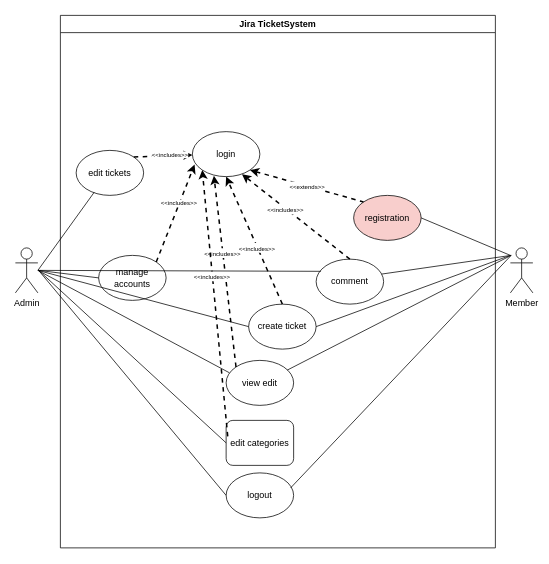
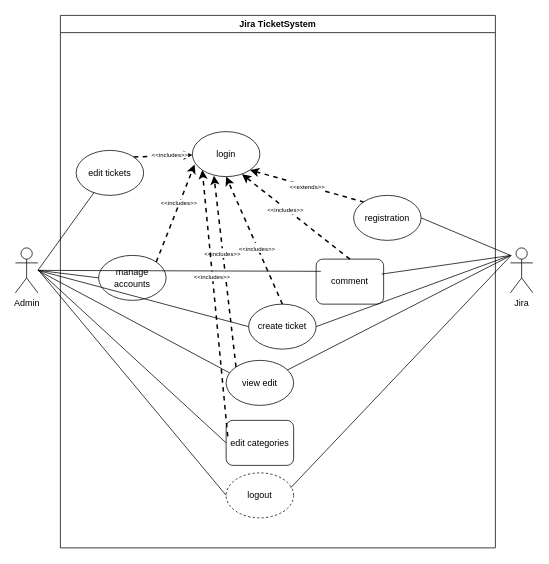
  <mxCell id="0" />
  <mxCell id="1" parent="0" />
  <mxCell id="2" value="Jira TicketSystem" style="swimlane;" vertex="1" parent="1"><mxGeometry x="80" y="20" width="580" height="710" as="geometry" /></mxCell>
  <mxCell id="3" value="create ticket" style="ellipse;whiteSpace=wrap;html=1;" vertex="1" parent="2"><mxGeometry x="251" y="385" width="90" height="60" as="geometry" /></mxCell>
  <mxCell id="4" value="view edit" style="ellipse;whiteSpace=wrap;html=1;" vertex="1" parent="2"><mxGeometry x="221" y="460" width="90" height="60" as="geometry" /></mxCell>
  <mxCell id="5" value="login" style="ellipse;whiteSpace=wrap;html=1;" vertex="1" parent="2"><mxGeometry x="176" y="155" width="90" height="60" as="geometry" /></mxCell>
- <mxCell id="6" value="registration" style="ellipse;whiteSpace=wrap;html=1;fillColor=#f8cecc;" vertex="1" parent="2"><mxGeometry x="391" y="240" width="90" height="60" as="geometry" /></mxCell>
+ <mxCell id="6" value="registration" style="ellipse;whiteSpace=wrap;html=1;" vertex="1" parent="2"><mxGeometry x="391" y="240" width="90" height="60" as="geometry" /></mxCell>
  <mxCell id="7" value="&lt;font style=&quot;font-size: 8px&quot;&gt;&amp;lt;&amp;lt;extends&amp;gt;&amp;gt;&lt;/font&gt;" style="endArrow=none;dashed=1;html=1;strokeWidth=2;entryX=0;entryY=0;entryDx=0;entryDy=0;exitX=1;exitY=1;exitDx=0;exitDy=0;startArrow=classic;startFill=1;" edge="1" parent="2" source="5" target="6"><mxGeometry width="50" height="50" relative="1" as="geometry"><mxPoint x="200" y="250" as="sourcePoint" /><mxPoint x="250" y="200" as="targetPoint" /></mxGeometry></mxCell>
  <mxCell id="8" value="edit tickets" style="ellipse;whiteSpace=wrap;html=1;" vertex="1" parent="2"><mxGeometry x="21" y="180" width="90" height="60" as="geometry" /></mxCell>
- <mxCell id="9" value="logout" style="ellipse;whiteSpace=wrap;html=1;" vertex="1" parent="2"><mxGeometry x="221" y="610" width="90" height="60" as="geometry" /></mxCell>
- <mxCell id="10" value="comment" style="ellipse;whiteSpace=wrap;html=1;" vertex="1" parent="2"><mxGeometry x="341" y="325" width="90" height="60" as="geometry" /></mxCell>
+ <mxCell id="9" value="logout" style="ellipse;whiteSpace=wrap;html=1;dashed=1;" vertex="1" parent="2"><mxGeometry x="221" y="610" width="90" height="60" as="geometry" /></mxCell>
+ <mxCell id="10" value="comment" style="whiteSpace=wrap;html=1;rounded=1;" vertex="1" parent="2"><mxGeometry x="341" y="325" width="90" height="60" as="geometry" /></mxCell>
  <mxCell id="11" value="manage accounts" style="ellipse;whiteSpace=wrap;html=1;" vertex="1" parent="2"><mxGeometry x="51" y="320" width="90" height="60" as="geometry" /></mxCell>
  <mxCell id="12" value="edit categories" style="whiteSpace=wrap;html=1;rounded=1;" vertex="1" parent="2"><mxGeometry x="221" y="540" width="90" height="60" as="geometry" /></mxCell>
  <mxCell id="13" value="" style="endArrow=classic;dashed=1;html=1;strokeWidth=2;entryX=0.319;entryY=0.981;entryDx=0;entryDy=0;exitX=0;exitY=0;exitDx=0;exitDy=0;endFill=1;entryPerimeter=0;" edge="1" parent="2" source="4" target="5"><mxGeometry width="50" height="50" relative="1" as="geometry"><mxPoint x="110" y="280" as="sourcePoint" /><mxPoint x="160" y="230" as="targetPoint" /></mxGeometry></mxCell>
  <mxCell id="14" value="&lt;font style=&quot;font-size: 8px&quot;&gt;&amp;lt;&amp;lt;includes&amp;gt;&amp;gt;&lt;/font&gt;" style="edgeLabel;html=1;align=center;verticalAlign=middle;resizable=0;points=[];" vertex="1" connectable="0" parent="13"><mxGeometry x="0.203" y="2" relative="1" as="geometry"><mxPoint x="1" as="offset" /></mxGeometry></mxCell>
  <mxCell id="15" value="" style="endArrow=classic;dashed=1;html=1;strokeWidth=2;exitX=1;exitY=0;exitDx=0;exitDy=0;endFill=1;" edge="1" parent="2" source="8" target="5"><mxGeometry width="50" height="50" relative="1" as="geometry"><mxPoint x="161.0" y="377.96" as="sourcePoint" /><mxPoint x="223" y="140" as="targetPoint" /></mxGeometry></mxCell>
  <mxCell id="16" value="&lt;font style=&quot;font-size: 8px&quot;&gt;&amp;lt;&amp;lt;includes&amp;gt;&amp;gt;&lt;/font&gt;" style="edgeLabel;html=1;align=center;verticalAlign=middle;resizable=0;points=[];fontSize=6;" vertex="1" connectable="0" parent="15"><mxGeometry x="0.203" y="2" relative="1" as="geometry"><mxPoint x="1" as="offset" /></mxGeometry></mxCell>
  <mxCell id="17" value="" style="endArrow=classic;dashed=1;html=1;strokeWidth=2;exitX=0.5;exitY=0;exitDx=0;exitDy=0;endFill=1;entryX=0.735;entryY=0.947;entryDx=0;entryDy=0;entryPerimeter=0;" edge="1" parent="2" source="10" target="5"><mxGeometry width="50" height="50" relative="1" as="geometry"><mxPoint x="209.49" y="391.02" as="sourcePoint" /><mxPoint x="245.746" y="139.866" as="targetPoint" /></mxGeometry></mxCell>
  <mxCell id="18" value="&lt;font style=&quot;font-size: 8px&quot;&gt;&amp;lt;&amp;lt;includes&amp;gt;&amp;gt;&lt;/font&gt;" style="edgeLabel;html=1;align=center;verticalAlign=middle;resizable=0;points=[];" vertex="1" connectable="0" parent="17"><mxGeometry x="0.203" y="2" relative="1" as="geometry"><mxPoint x="1" as="offset" /></mxGeometry></mxCell>
  <mxCell id="19" value="" style="endArrow=classic;dashed=1;html=1;strokeWidth=2;entryX=0.5;entryY=1;entryDx=0;entryDy=0;startArrow=none;startFill=0;endFill=1;exitX=0.5;exitY=0;exitDx=0;exitDy=0;" edge="1" parent="2" source="3" target="5"><mxGeometry width="50" height="50" relative="1" as="geometry"><mxPoint x="100" y="220" as="sourcePoint" /><mxPoint x="160" y="260" as="targetPoint" /></mxGeometry></mxCell>
  <mxCell id="20" value="&lt;font style=&quot;font-size: 8px&quot;&gt;&amp;lt;&amp;lt;includes&amp;gt;&amp;gt;&lt;/font&gt;" style="edgeLabel;html=1;align=center;verticalAlign=middle;resizable=0;points=[];" vertex="1" connectable="0" parent="19"><mxGeometry x="-0.103" y="1" relative="1" as="geometry"><mxPoint as="offset" /></mxGeometry></mxCell>
  <mxCell id="21" value="" style="endArrow=classic;dashed=1;html=1;strokeWidth=2;exitX=1;exitY=0;exitDx=0;exitDy=0;endFill=1;entryX=0.033;entryY=0.733;entryDx=0;entryDy=0;entryPerimeter=0;" edge="1" parent="2" source="11" target="5"><mxGeometry width="50" height="50" relative="1" as="geometry"><mxPoint x="107.82" y="198.787" as="sourcePoint" /><mxPoint x="221.129" y="192.272" as="targetPoint" /></mxGeometry></mxCell>
  <mxCell id="22" value="&lt;font style=&quot;font-size: 8px&quot;&gt;&amp;lt;&amp;lt;includes&amp;gt;&amp;gt;&lt;/font&gt;" style="edgeLabel;html=1;align=center;verticalAlign=middle;resizable=0;points=[];fontSize=6;" vertex="1" connectable="0" parent="21"><mxGeometry x="0.203" y="2" relative="1" as="geometry"><mxPoint x="1" as="offset" /></mxGeometry></mxCell>
  <mxCell id="23" value="" style="endArrow=classic;dashed=1;html=1;strokeWidth=2;entryX=0;entryY=1;entryDx=0;entryDy=0;exitX=0.024;exitY=0.355;exitDx=0;exitDy=0;endFill=1;exitPerimeter=0;" edge="1" parent="2" source="12" target="5"><mxGeometry width="50" height="50" relative="1" as="geometry"><mxPoint x="244.058" y="478.869" as="sourcePoint" /><mxPoint x="234.058" y="211.131" as="targetPoint" /></mxGeometry></mxCell>
  <mxCell id="24" value="&lt;font style=&quot;font-size: 8px&quot;&gt;&amp;lt;&amp;lt;includes&amp;gt;&amp;gt;&lt;/font&gt;" style="edgeLabel;html=1;align=center;verticalAlign=middle;resizable=0;points=[];" vertex="1" connectable="0" parent="23"><mxGeometry x="0.203" y="2" relative="1" as="geometry"><mxPoint x="1" as="offset" /></mxGeometry></mxCell>
  <mxCell id="25" value="Admin&lt;br&gt;" style="shape=umlActor;verticalLabelPosition=bottom;verticalAlign=top;html=1;outlineConnect=0;" vertex="1" parent="1"><mxGeometry x="20" y="330" width="30" height="60" as="geometry" /></mxCell>
- <mxCell id="26" value="Member" style="shape=umlActor;verticalLabelPosition=bottom;verticalAlign=top;html=1;outlineConnect=0;" vertex="1" parent="1"><mxGeometry x="680" y="330" width="30" height="60" as="geometry" /></mxCell>
+ <mxCell id="26" value="Jira" style="shape=umlActor;verticalLabelPosition=bottom;verticalAlign=top;html=1;outlineConnect=0;" vertex="1" parent="1"><mxGeometry x="680" y="330" width="30" height="60" as="geometry" /></mxCell>
  <mxCell id="27" value="" style="endArrow=none;html=1;entryX=0;entryY=0.5;entryDx=0;entryDy=0;" edge="1" parent="1" target="3"><mxGeometry width="50" height="50" relative="1" as="geometry"><mxPoint x="50" y="360" as="sourcePoint" /><mxPoint x="240" y="430" as="targetPoint" /></mxGeometry></mxCell>
  <mxCell id="28" value="" style="endArrow=none;html=1;entryX=0.048;entryY=0.275;entryDx=0;entryDy=0;entryPerimeter=0;" edge="1" parent="1" target="4"><mxGeometry width="50" height="50" relative="1" as="geometry"><mxPoint x="50" y="360" as="sourcePoint" /><mxPoint x="220" y="450" as="targetPoint" /></mxGeometry></mxCell>
  <mxCell id="29" value="" style="endArrow=none;html=1;entryX=0.267;entryY=0.933;entryDx=0;entryDy=0;entryPerimeter=0;" edge="1" parent="1" target="8"><mxGeometry width="50" height="50" relative="1" as="geometry"><mxPoint x="50" y="360" as="sourcePoint" /><mxPoint x="150" y="540" as="targetPoint" /></mxGeometry></mxCell>
  <mxCell id="30" value="" style="endArrow=none;html=1;exitX=1;exitY=0.5;exitDx=0;exitDy=0;" edge="1" parent="1" source="6"><mxGeometry width="50" height="50" relative="1" as="geometry"><mxPoint x="270" y="470" as="sourcePoint" /><mxPoint x="680" y="340" as="targetPoint" /></mxGeometry></mxCell>
  <mxCell id="31" value="" style="endArrow=none;html=1;exitX=0.907;exitY=0.215;exitDx=0;exitDy=0;exitPerimeter=0;" edge="1" parent="1" source="4"><mxGeometry width="50" height="50" relative="1" as="geometry"><mxPoint x="270" y="490" as="sourcePoint" /><mxPoint x="681" y="340" as="targetPoint" /></mxGeometry></mxCell>
  <mxCell id="32" value="" style="endArrow=none;html=1;exitX=1;exitY=0.5;exitDx=0;exitDy=0;" edge="1" parent="1" source="3"><mxGeometry width="50" height="50" relative="1" as="geometry"><mxPoint x="310" y="410" as="sourcePoint" /><mxPoint x="680" y="340" as="targetPoint" /></mxGeometry></mxCell>
  <mxCell id="33" value="" style="endArrow=none;html=1;entryX=0;entryY=0.5;entryDx=0;entryDy=0;" edge="1" parent="1" target="9"><mxGeometry width="50" height="50" relative="1" as="geometry"><mxPoint x="51" y="360" as="sourcePoint" /><mxPoint x="341" y="630" as="targetPoint" /></mxGeometry></mxCell>
  <mxCell id="34" value="" style="endArrow=none;html=1;exitX=0.956;exitY=0.333;exitDx=0;exitDy=0;exitPerimeter=0;" edge="1" parent="1" source="9"><mxGeometry width="50" height="50" relative="1" as="geometry"><mxPoint x="401" y="660" as="sourcePoint" /><mxPoint x="681" y="340" as="targetPoint" /></mxGeometry></mxCell>
  <mxCell id="35" value="" style="endArrow=none;html=1;entryX=0;entryY=0.5;entryDx=0;entryDy=0;" edge="1" parent="1" target="12"><mxGeometry width="50" height="50" relative="1" as="geometry"><mxPoint x="51" y="360" as="sourcePoint" /><mxPoint x="381" y="440" as="targetPoint" /></mxGeometry></mxCell>
  <mxCell id="36" value="" style="endArrow=none;html=1;entryX=0;entryY=0.5;entryDx=0;entryDy=0;" edge="1" parent="1" target="11"><mxGeometry width="50" height="50" relative="1" as="geometry"><mxPoint x="51" y="360" as="sourcePoint" /><mxPoint x="381" y="440" as="targetPoint" /></mxGeometry></mxCell>
  <mxCell id="37" value="" style="endArrow=none;html=1;fontSize=6;exitX=0.972;exitY=0.332;exitDx=0;exitDy=0;exitPerimeter=0;" edge="1" parent="1" source="10"><mxGeometry width="50" height="50" relative="1" as="geometry"><mxPoint x="211" y="460" as="sourcePoint" /><mxPoint x="681" y="340" as="targetPoint" /></mxGeometry></mxCell>
  <mxCell id="38" value="" style="endArrow=none;html=1;fontSize=6;entryX=0.07;entryY=0.271;entryDx=0;entryDy=0;entryPerimeter=0;" edge="1" parent="1" target="10"><mxGeometry width="50" height="50" relative="1" as="geometry"><mxPoint x="51" y="360" as="sourcePoint" /><mxPoint x="381" y="350" as="targetPoint" /></mxGeometry></mxCell>
